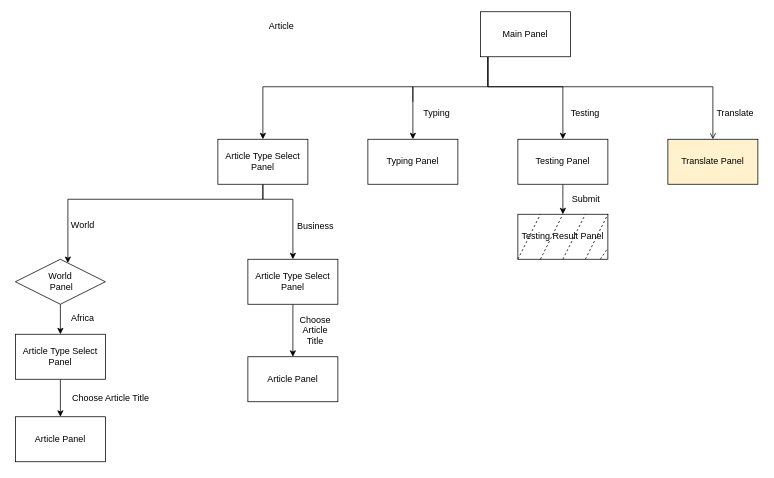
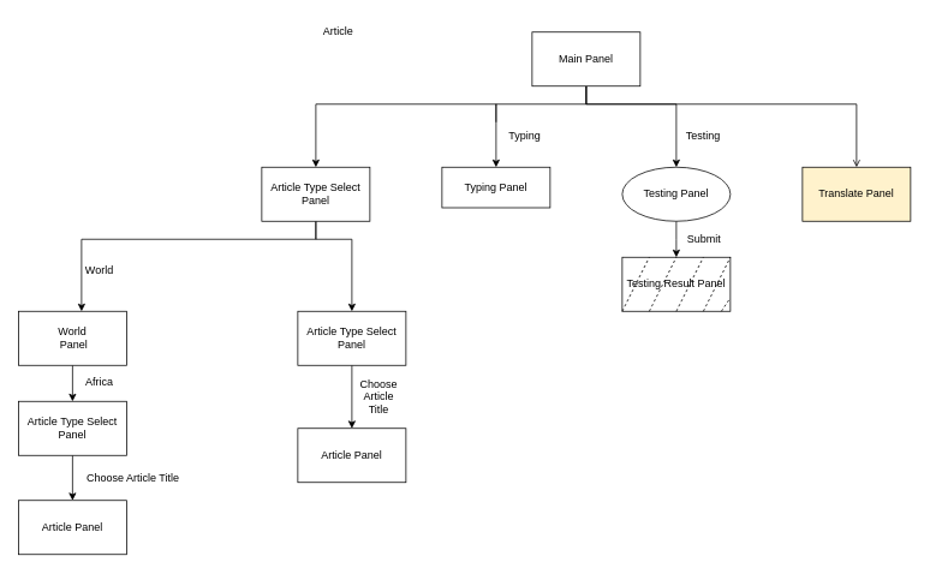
  <mxCell id="0" />
  <mxCell id="1" parent="0" />
  <mxCell id="2" style="edgeStyle=orthogonalEdgeStyle;rounded=0;orthogonalLoop=1;jettySize=auto;html=1;entryX=0.5;entryY=0;entryDx=0;entryDy=0;" edge="1" parent="1" source="6" target="9"><mxGeometry relative="1" as="geometry"><mxPoint x="650" y="125" as="targetPoint" /><Array as="points"><mxPoint x="650" y="115" /><mxPoint x="350" y="115" /></Array></mxGeometry></mxCell>
  <mxCell id="3" style="edgeStyle=orthogonalEdgeStyle;rounded=0;orthogonalLoop=1;jettySize=auto;html=1;entryX=0.5;entryY=0;entryDx=0;entryDy=0;startArrow=none;" edge="1" parent="1" target="10"><mxGeometry relative="1" as="geometry"><mxPoint x="550" y="135" as="sourcePoint" /><Array as="points"><mxPoint x="550" y="115" /></Array></mxGeometry></mxCell>
  <mxCell id="4" style="edgeStyle=orthogonalEdgeStyle;rounded=0;orthogonalLoop=1;jettySize=auto;html=1;endArrow=open;" edge="1" parent="1" source="6" target="13"><mxGeometry relative="1" as="geometry"><Array as="points"><mxPoint x="650" y="115" /><mxPoint x="950" y="115" /></Array></mxGeometry></mxCell>
  <mxCell id="5" style="edgeStyle=orthogonalEdgeStyle;rounded=0;orthogonalLoop=1;jettySize=auto;html=1;entryX=0.5;entryY=0;entryDx=0;entryDy=0;" edge="1" parent="1" source="6" target="12"><mxGeometry relative="1" as="geometry"><Array as="points"><mxPoint x="650" y="115" /><mxPoint x="750" y="115" /></Array></mxGeometry></mxCell>
- <mxCell id="6" value="&lt;div&gt;Main Panel&lt;/div&gt;" style="rounded=0;whiteSpace=wrap;html=1;" vertex="1" parent="1"><mxGeometry x="640" y="15" width="120" height="60" as="geometry" /></mxCell>
+ <mxCell id="6" value="&lt;div&gt;Main Panel&lt;/div&gt;" style="rounded=0;whiteSpace=wrap;html=1;" vertex="1" parent="1"><mxGeometry x="590" y="35" width="120" height="60" as="geometry" /></mxCell>
  <mxCell id="7" style="edgeStyle=orthogonalEdgeStyle;rounded=0;orthogonalLoop=1;jettySize=auto;html=1;" edge="1" parent="1" source="9" target="15"><mxGeometry relative="1" as="geometry"><Array as="points"><mxPoint x="350" y="265" /><mxPoint x="90" y="265" /></Array></mxGeometry></mxCell>
  <mxCell id="8" style="edgeStyle=orthogonalEdgeStyle;rounded=0;orthogonalLoop=1;jettySize=auto;html=1;entryX=0.5;entryY=0;entryDx=0;entryDy=0;" edge="1" parent="1" source="9" target="17"><mxGeometry relative="1" as="geometry"><Array as="points"><mxPoint x="350" y="265" /><mxPoint x="390" y="265" /></Array></mxGeometry></mxCell>
  <mxCell id="9" value="&lt;div&gt;Article Type Select Panel&lt;br&gt;&lt;/div&gt;" style="rounded=0;whiteSpace=wrap;html=1;" vertex="1" parent="1"><mxGeometry x="290" y="185" width="120" height="60" as="geometry" /></mxCell>
- <mxCell id="10" value="Typing Panel" style="rounded=0;whiteSpace=wrap;html=1;" vertex="1" parent="1"><mxGeometry x="490" y="185" width="120" height="60" as="geometry" /></mxCell>
+ <mxCell id="10" value="Typing Panel" style="rounded=0;whiteSpace=wrap;html=1;" vertex="1" parent="1"><mxGeometry x="490" y="185" width="120" height="45" as="geometry" /></mxCell>
  <mxCell id="11" style="edgeStyle=orthogonalEdgeStyle;rounded=0;orthogonalLoop=1;jettySize=auto;html=1;" edge="1" parent="1" source="12"><mxGeometry relative="1" as="geometry"><mxPoint x="750" y="285" as="targetPoint" /></mxGeometry></mxCell>
- <mxCell id="12" value="Testing Panel" style="rounded=0;whiteSpace=wrap;html=1;" vertex="1" parent="1"><mxGeometry x="690" y="185" width="120" height="60" as="geometry" /></mxCell>
+ <mxCell id="12" value="Testing Panel" style="ellipse;whiteSpace=wrap;html=1;" vertex="1" parent="1"><mxGeometry x="690" y="185" width="120" height="60" as="geometry" /></mxCell>
  <mxCell id="13" value="Translate Panel" style="rounded=0;whiteSpace=wrap;html=1;fillColor=#fff2cc;" vertex="1" parent="1"><mxGeometry x="890" y="185" width="120" height="60" as="geometry" /></mxCell>
  <mxCell id="14" style="edgeStyle=orthogonalEdgeStyle;rounded=0;orthogonalLoop=1;jettySize=auto;html=1;entryX=0.5;entryY=0;entryDx=0;entryDy=0;" edge="1" parent="1" source="15" target="26"><mxGeometry relative="1" as="geometry"><mxPoint x="80" y="445" as="targetPoint" /></mxGeometry></mxCell>
- <mxCell id="15" value="&lt;div&gt;World&lt;/div&gt;&amp;nbsp;Panel" style="rhombus;whiteSpace=wrap;html=1;" vertex="1" parent="1"><mxGeometry x="20" y="345" width="120" height="60" as="geometry" /></mxCell>
+ <mxCell id="15" value="&lt;div&gt;World&lt;/div&gt;&amp;nbsp;Panel" style="rounded=0;whiteSpace=wrap;html=1;" vertex="1" parent="1"><mxGeometry x="20" y="345" width="120" height="60" as="geometry" /></mxCell>
  <mxCell id="16" style="edgeStyle=orthogonalEdgeStyle;rounded=0;orthogonalLoop=1;jettySize=auto;html=1;" edge="1" parent="1" source="17" target="18"><mxGeometry relative="1" as="geometry" /></mxCell>
  <mxCell id="17" value="Article Type Select Panel" style="rounded=0;whiteSpace=wrap;html=1;" vertex="1" parent="1"><mxGeometry x="330" y="345" width="120" height="60" as="geometry" /></mxCell>
  <mxCell id="18" value="Article Panel" style="rounded=0;whiteSpace=wrap;html=1;" vertex="1" parent="1"><mxGeometry x="330" y="475" width="120" height="60" as="geometry" /></mxCell>
  <mxCell id="19" value="&lt;div&gt;Testing Result Panel&lt;/div&gt;" style="rounded=0;whiteSpace=wrap;html=1;" vertex="1" parent="1"><mxGeometry x="690" y="285" width="120" height="60" as="geometry" /></mxCell>
  <mxCell id="20" value="" style="endArrow=none;dashed=1;html=1;rounded=0;entryX=0.25;entryY=0;entryDx=0;entryDy=0;" edge="1" parent="1" target="19"><mxGeometry width="50" height="50" relative="1" as="geometry"><mxPoint x="690" y="345" as="sourcePoint" /><mxPoint x="740" y="295" as="targetPoint" /></mxGeometry></mxCell>
  <mxCell id="21" value="" style="endArrow=none;dashed=1;html=1;rounded=0;entryX=0.5;entryY=0;entryDx=0;entryDy=0;exitX=0.25;exitY=1;exitDx=0;exitDy=0;" edge="1" parent="1" source="19" target="19"><mxGeometry width="50" height="50" relative="1" as="geometry"><mxPoint x="740" y="365" as="sourcePoint" /><mxPoint x="790" y="315" as="targetPoint" /></mxGeometry></mxCell>
  <mxCell id="22" value="" style="endArrow=none;dashed=1;html=1;rounded=0;entryX=0.75;entryY=0;entryDx=0;entryDy=0;exitX=0.5;exitY=1;exitDx=0;exitDy=0;" edge="1" parent="1" source="19" target="19"><mxGeometry width="50" height="50" relative="1" as="geometry"><mxPoint x="790" y="405" as="sourcePoint" /><mxPoint x="840" y="355" as="targetPoint" /></mxGeometry></mxCell>
  <mxCell id="23" value="" style="endArrow=none;dashed=1;html=1;rounded=0;entryX=1;entryY=0;entryDx=0;entryDy=0;exitX=0.75;exitY=1;exitDx=0;exitDy=0;" edge="1" parent="1" source="19" target="19"><mxGeometry width="50" height="50" relative="1" as="geometry"><mxPoint x="770" y="425" as="sourcePoint" /><mxPoint x="820" y="375" as="targetPoint" /></mxGeometry></mxCell>
  <mxCell id="24" value="" style="endArrow=none;dashed=1;html=1;rounded=0;entryX=1;entryY=0.75;entryDx=0;entryDy=0;" edge="1" parent="1" target="19"><mxGeometry width="50" height="50" relative="1" as="geometry"><mxPoint x="800" y="345" as="sourcePoint" /><mxPoint x="820" y="345" as="targetPoint" /></mxGeometry></mxCell>
  <mxCell id="25" style="edgeStyle=orthogonalEdgeStyle;rounded=0;orthogonalLoop=1;jettySize=auto;html=1;entryX=0.5;entryY=0;entryDx=0;entryDy=0;" edge="1" parent="1" source="26" target="34"><mxGeometry relative="1" as="geometry" /></mxCell>
  <mxCell id="26" value="Article Type Select Panel" style="rounded=0;whiteSpace=wrap;html=1;" vertex="1" parent="1"><mxGeometry x="20" y="445" width="120" height="60" as="geometry" /></mxCell>
- <mxCell id="27" value="Business" style="text;strokeColor=none;fillColor=none;align=left;verticalAlign=middle;spacingLeft=4;spacingRight=4;overflow=hidden;points=[[0,0.5],[1,0.5]];portConstraint=eastwest;rotatable=0;" vertex="1" parent="1"><mxGeometry x="390" y="285" width="80" height="30" as="geometry" /></mxCell>
  <mxCell id="28" value="World" style="text;html=1;strokeColor=none;fillColor=none;align=center;verticalAlign=middle;whiteSpace=wrap;rounded=0;" vertex="1" parent="1"><mxGeometry x="80" y="285" width="60" height="30" as="geometry" /></mxCell>
  <mxCell id="29" value="Article" style="text;html=1;strokeColor=none;fillColor=none;align=center;verticalAlign=middle;whiteSpace=wrap;rounded=0;" vertex="1" parent="1"><mxGeometry x="345" y="20" width="60" height="30" as="geometry" /></mxCell>
  <mxCell id="30" value="Testing" style="text;html=1;strokeColor=none;fillColor=none;align=center;verticalAlign=middle;whiteSpace=wrap;rounded=0;" vertex="1" parent="1"><mxGeometry x="750" y="135" width="60" height="30" as="geometry" /></mxCell>
  <mxCell id="31" value="Typing" style="text;html=1;strokeColor=none;fillColor=none;align=center;verticalAlign=middle;whiteSpace=wrap;rounded=0;" vertex="1" parent="1"><mxGeometry x="552" y="136" width="60" height="30" as="geometry" /></mxCell>
- <mxCell id="32" value="Translate" style="text;html=1;strokeColor=none;fillColor=none;align=center;verticalAlign=middle;whiteSpace=wrap;rounded=0;" vertex="1" parent="1"><mxGeometry x="950" y="135" width="60" height="30" as="geometry" /></mxCell>
  <mxCell id="33" value="Africa" style="text;html=1;strokeColor=none;fillColor=none;align=center;verticalAlign=middle;whiteSpace=wrap;rounded=0;" vertex="1" parent="1"><mxGeometry x="80" y="409" width="60" height="30" as="geometry" /></mxCell>
  <mxCell id="34" value="Article Panel" style="rounded=0;whiteSpace=wrap;html=1;" vertex="1" parent="1"><mxGeometry x="20" y="555" width="120" height="60" as="geometry" /></mxCell>
  <mxCell id="35" value="Submit" style="text;html=1;strokeColor=none;fillColor=none;align=center;verticalAlign=middle;whiteSpace=wrap;rounded=0;" vertex="1" parent="1"><mxGeometry x="751" y="250" width="60" height="30" as="geometry" /></mxCell>
  <mxCell id="36" value="Choose Article Title" style="text;html=1;strokeColor=none;fillColor=none;align=center;verticalAlign=middle;whiteSpace=wrap;rounded=0;" vertex="1" parent="1"><mxGeometry x="390" y="425" width="60" height="30" as="geometry" /></mxCell>
  <mxCell id="37" value="Choose Article Title" style="text;strokeColor=none;fillColor=none;align=left;verticalAlign=middle;spacingLeft=4;spacingRight=4;overflow=hidden;points=[[0,0.5],[1,0.5]];portConstraint=eastwest;rotatable=0;" vertex="1" parent="1"><mxGeometry x="90" y="515" width="120" height="30" as="geometry" /></mxCell>
